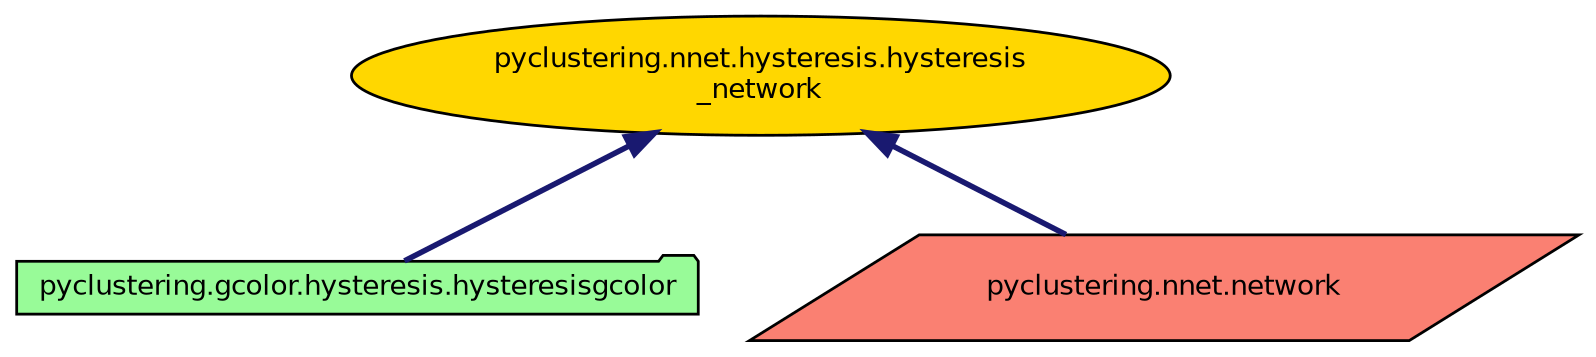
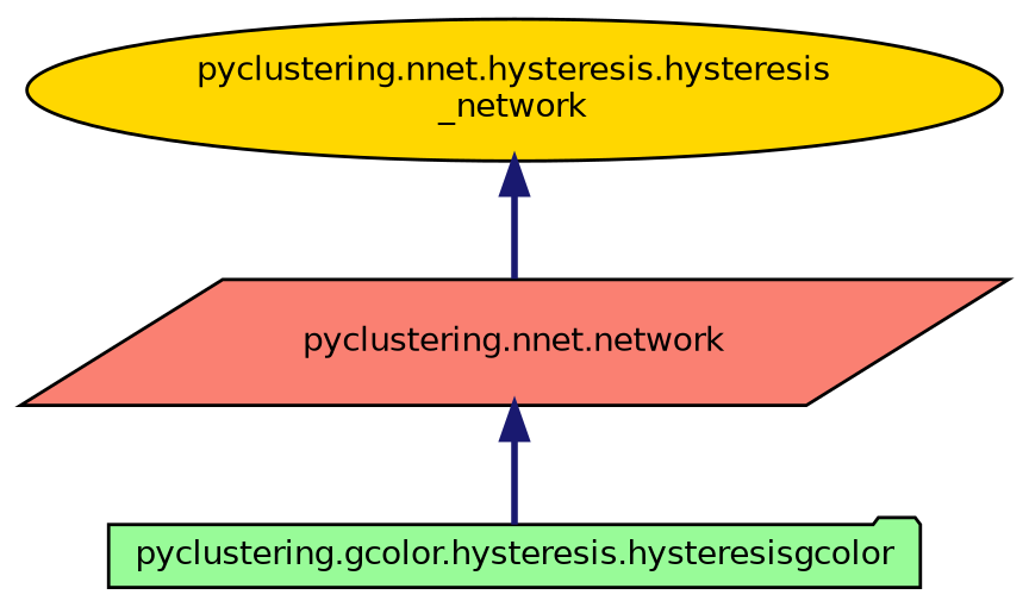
  digraph {
    node [color=black fontname=Helvetica fontsize=10 style=filled]
    edge [color=midnightblue dir=back fontname=Helvetica fontsize=10 labelfontname=Helvetica labelfontsize=10 style=bold]
    n1 [fillcolor=palegreen fontcolor=black height=0.2 label="pyclustering.gcolor.hysteresis.hysteresisgcolor" shape=folder width=0.4]
    n2 [fillcolor=gold height=0.2 label="pyclustering.nnet.hysteresis.hysteresis\l_network" shape=ellipse width=0.4]
    n3 [fillcolor=salmon height=0.2 label="pyclustering.nnet.network" shape=parallelogram width=0.4]
-   n2 -> n1
+   n3 -> n1
    n2 -> n3
  }
